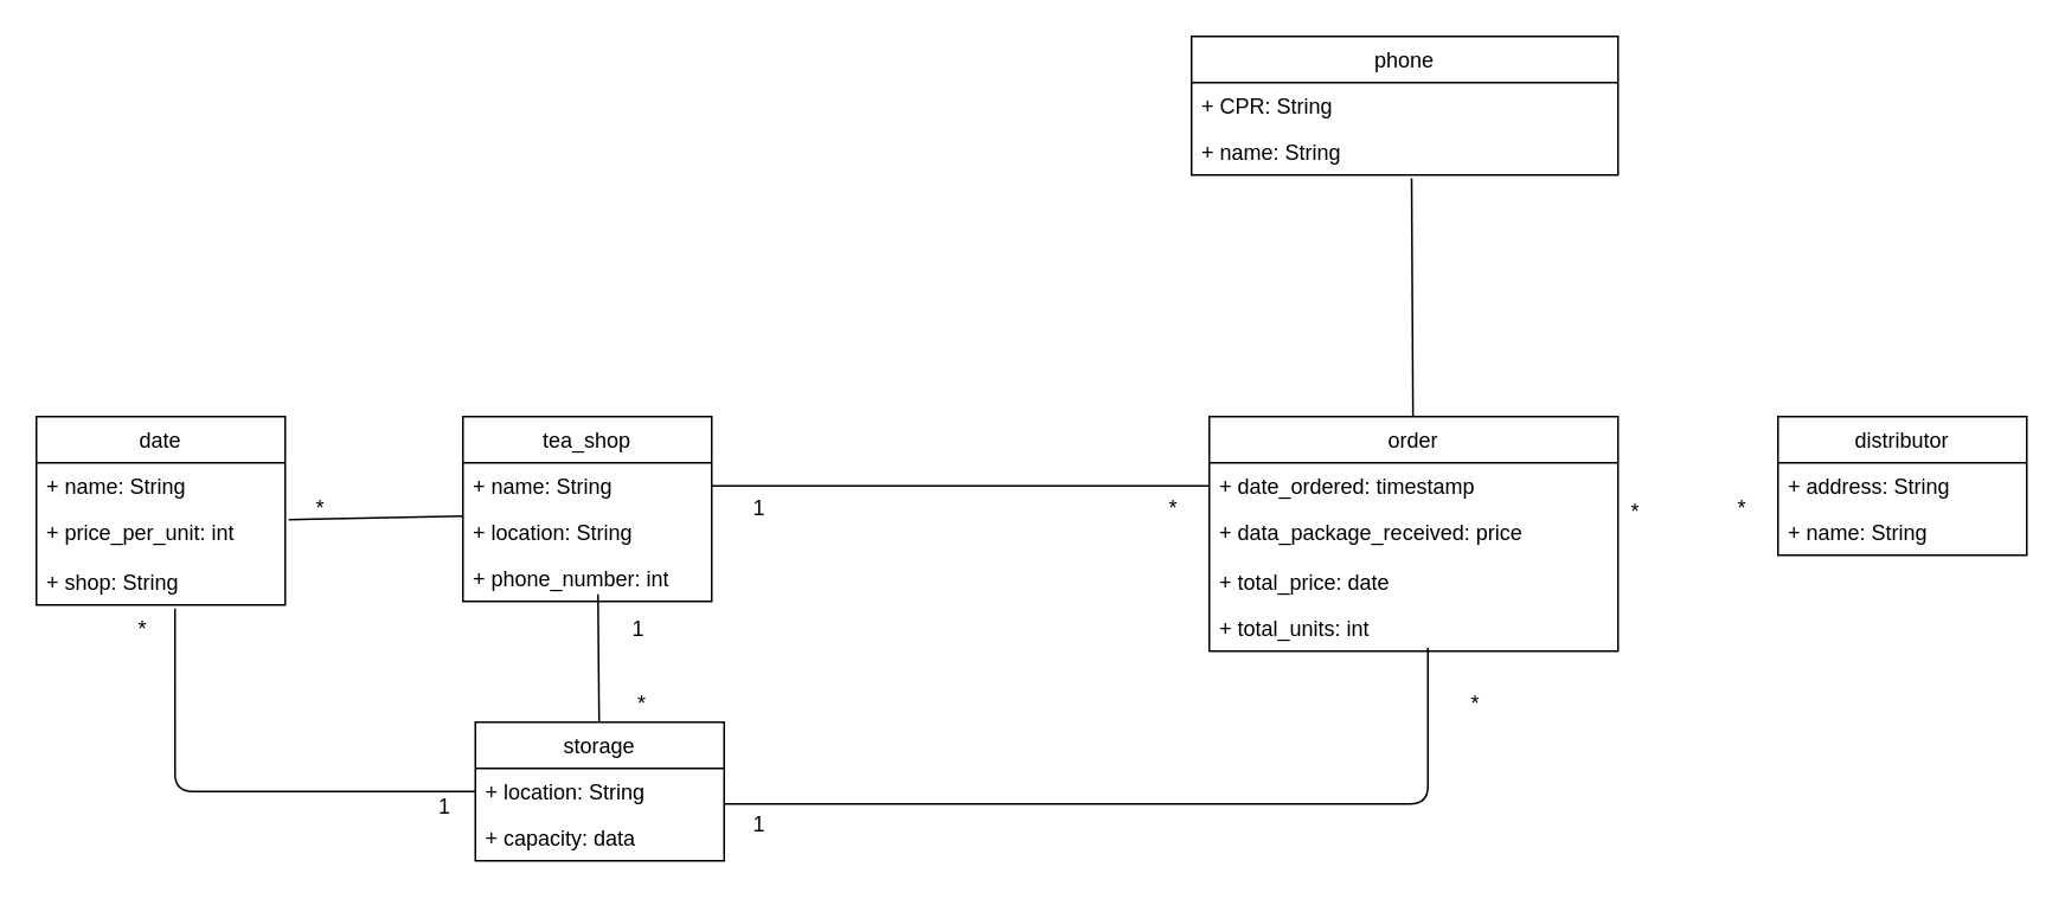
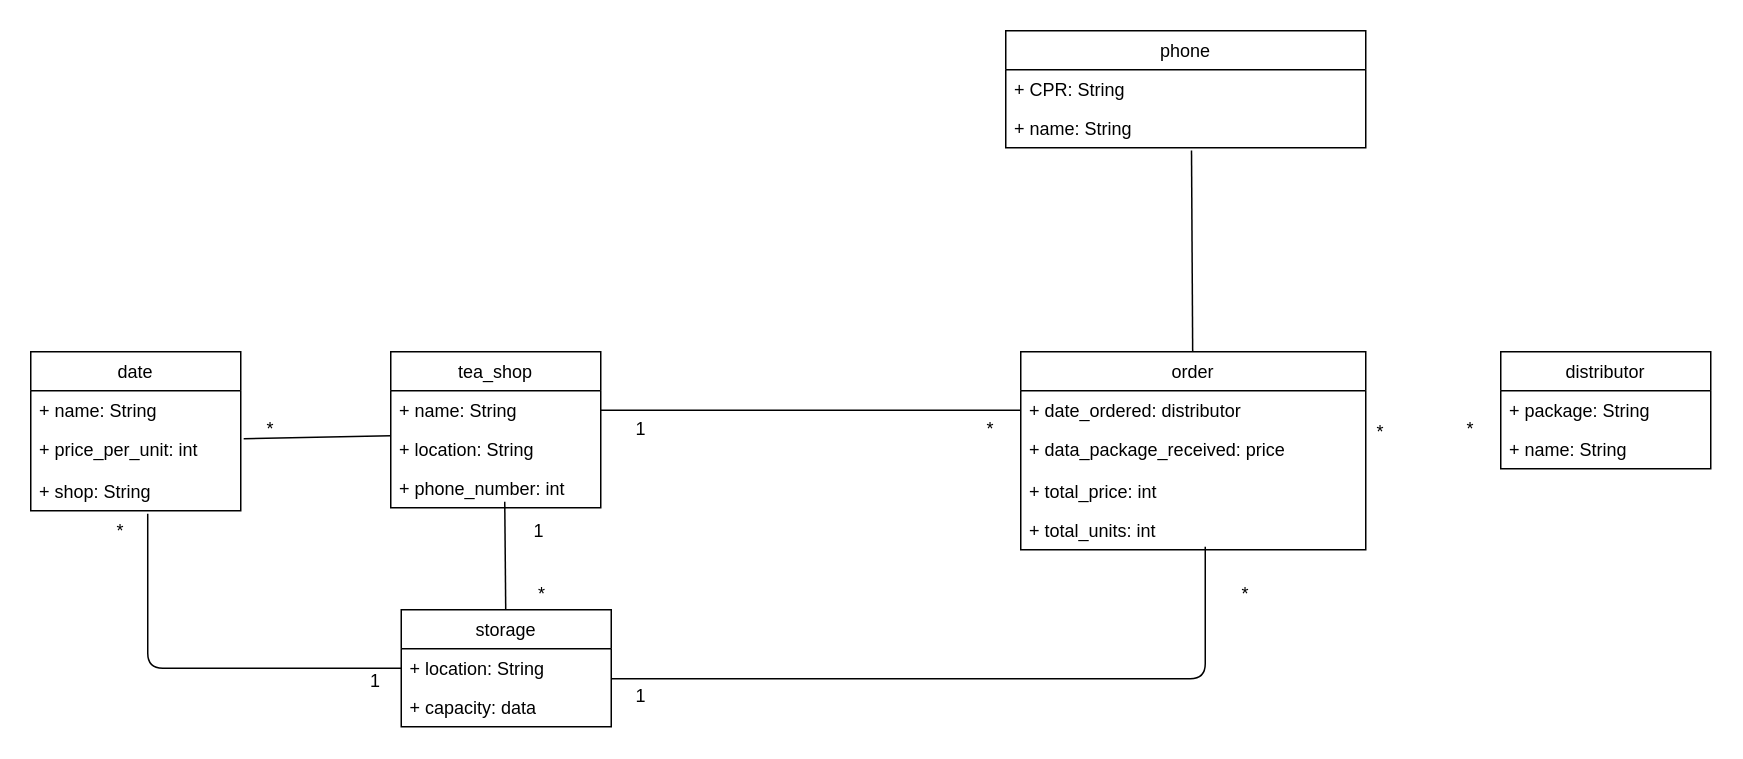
  <mxCell id="0" />
  <mxCell id="1" parent="0" />
  <mxCell id="2" value="distributor" style="swimlane;fontStyle=0;childLayout=stackLayout;horizontal=1;startSize=26;fillColor=none;horizontalStack=0;resizeParent=1;resizeParentMax=0;resizeLast=0;collapsible=1;marginBottom=0;" vertex="1" parent="1"><mxGeometry x="1000" y="234" width="140" height="78" as="geometry" /></mxCell>
- <mxCell id="3" value="+ address: String" style="text;strokeColor=none;fillColor=none;align=left;verticalAlign=top;spacingLeft=4;spacingRight=4;overflow=hidden;rotatable=0;points=[[0,0.5],[1,0.5]];portConstraint=eastwest;" vertex="1" parent="2"><mxGeometry y="26" width="140" height="26" as="geometry" /></mxCell>
+ <mxCell id="3" value="+ package: String" style="text;strokeColor=none;fillColor=none;align=left;verticalAlign=top;spacingLeft=4;spacingRight=4;overflow=hidden;rotatable=0;points=[[0,0.5],[1,0.5]];portConstraint=eastwest;" vertex="1" parent="2"><mxGeometry y="26" width="140" height="26" as="geometry" /></mxCell>
  <mxCell id="4" value="+ name: String" style="text;strokeColor=none;fillColor=none;align=left;verticalAlign=top;spacingLeft=4;spacingRight=4;overflow=hidden;rotatable=0;points=[[0,0.5],[1,0.5]];portConstraint=eastwest;" vertex="1" parent="2"><mxGeometry y="52" width="140" height="26" as="geometry" /></mxCell>
  <mxCell id="5" value="order" style="swimlane;fontStyle=0;childLayout=stackLayout;horizontal=1;startSize=26;fillColor=none;horizontalStack=0;resizeParent=1;resizeParentMax=0;resizeLast=0;collapsible=1;marginBottom=0;" vertex="1" parent="1"><mxGeometry y="234" width="230" height="132" as="geometry" x="680" /></mxCell>
- <mxCell id="6" value="+ date_ordered: timestamp" style="text;strokeColor=none;fillColor=none;align=left;verticalAlign=top;spacingLeft=4;spacingRight=4;overflow=hidden;rotatable=0;points=[[0,0.5],[1,0.5]];portConstraint=eastwest;" vertex="1" parent="5"><mxGeometry y="26" width="230" height="26" as="geometry" /></mxCell>
+ <mxCell id="6" value="+ date_ordered: distributor" style="text;strokeColor=none;fillColor=none;align=left;verticalAlign=top;spacingLeft=4;spacingRight=4;overflow=hidden;rotatable=0;points=[[0,0.5],[1,0.5]];portConstraint=eastwest;" vertex="1" parent="5"><mxGeometry y="26" width="230" height="26" as="geometry" /></mxCell>
  <mxCell id="7" value="+ data_package_received: price" style="text;strokeColor=none;fillColor=none;align=left;verticalAlign=top;spacingLeft=4;spacingRight=4;overflow=hidden;rotatable=0;points=[[0,0.5],[1,0.5]];portConstraint=eastwest;" vertex="1" parent="5"><mxGeometry y="52" width="230" height="28" as="geometry" /></mxCell>
- <mxCell id="8" value="+ total_price: date" style="text;strokeColor=none;fillColor=none;align=left;verticalAlign=top;spacingLeft=4;spacingRight=4;overflow=hidden;rotatable=0;points=[[0,0.5],[1,0.5]];portConstraint=eastwest;" vertex="1" parent="5"><mxGeometry y="80" width="230" height="26" as="geometry" /></mxCell>
+ <mxCell id="8" value="+ total_price: int" style="text;strokeColor=none;fillColor=none;align=left;verticalAlign=top;spacingLeft=4;spacingRight=4;overflow=hidden;rotatable=0;points=[[0,0.5],[1,0.5]];portConstraint=eastwest;" vertex="1" parent="5"><mxGeometry y="80" width="230" height="26" as="geometry" /></mxCell>
  <mxCell id="9" value="+ total_units: int" style="text;strokeColor=none;fillColor=none;align=left;verticalAlign=top;spacingLeft=4;spacingRight=4;overflow=hidden;rotatable=0;points=[[0,0.5],[1,0.5]];portConstraint=eastwest;" vertex="1" parent="5"><mxGeometry y="106" width="230" height="26" as="geometry" /></mxCell>
  <mxCell id="10" value="*" style="text;html=1;strokeColor=none;fillColor=none;align=center;verticalAlign=middle;whiteSpace=wrap;rounded=0;" vertex="1" parent="1"><mxGeometry x="960" y="276" width="40" height="20" as="geometry" /></mxCell>
  <mxCell id="11" value="*" style="text;html=1;strokeColor=none;fillColor=none;align=center;verticalAlign=middle;whiteSpace=wrap;rounded=0;" vertex="1" parent="1"><mxGeometry x="900" y="278" width="40" height="20" as="geometry" /></mxCell>
  <mxCell id="12" value="tea_shop" style="swimlane;fontStyle=0;childLayout=stackLayout;horizontal=1;startSize=26;fillColor=none;horizontalStack=0;resizeParent=1;resizeParentMax=0;resizeLast=0;collapsible=1;marginBottom=0;" vertex="1" parent="1"><mxGeometry x="260" y="234" width="140" height="104" as="geometry" /></mxCell>
  <mxCell id="13" value="+ name: String" style="text;strokeColor=none;fillColor=none;align=left;verticalAlign=top;spacingLeft=4;spacingRight=4;overflow=hidden;rotatable=0;points=[[0,0.5],[1,0.5]];portConstraint=eastwest;" vertex="1" parent="12"><mxGeometry y="26" width="140" height="26" as="geometry" /></mxCell>
  <mxCell id="14" value="+ location: String" style="text;strokeColor=none;fillColor=none;align=left;verticalAlign=top;spacingLeft=4;spacingRight=4;overflow=hidden;rotatable=0;points=[[0,0.5],[1,0.5]];portConstraint=eastwest;" vertex="1" parent="12"><mxGeometry y="52" width="140" height="26" as="geometry" /></mxCell>
  <mxCell id="15" value="+ phone_number: int" style="text;strokeColor=none;fillColor=none;align=left;verticalAlign=top;spacingLeft=4;spacingRight=4;overflow=hidden;rotatable=0;points=[[0,0.5],[1,0.5]];portConstraint=eastwest;" vertex="1" parent="12"><mxGeometry y="78" width="140" height="26" as="geometry" /></mxCell>
  <mxCell id="16" value="storage" style="swimlane;fontStyle=0;childLayout=stackLayout;horizontal=1;startSize=26;fillColor=none;horizontalStack=0;resizeParent=1;resizeParentMax=0;resizeLast=0;collapsible=1;marginBottom=0;" vertex="1" parent="1"><mxGeometry x="267" y="406" width="140" height="78" as="geometry" /></mxCell>
  <mxCell id="17" value="+ location: String" style="text;strokeColor=none;fillColor=none;align=left;verticalAlign=top;spacingLeft=4;spacingRight=4;overflow=hidden;rotatable=0;points=[[0,0.5],[1,0.5]];portConstraint=eastwest;" vertex="1" parent="16"><mxGeometry y="26" width="140" height="26" as="geometry" /></mxCell>
  <mxCell id="18" value="+ capacity: data" style="text;strokeColor=none;fillColor=none;align=left;verticalAlign=top;spacingLeft=4;spacingRight=4;overflow=hidden;rotatable=0;points=[[0,0.5],[1,0.5]];portConstraint=eastwest;" vertex="1" parent="16"><mxGeometry y="52" width="140" height="26" as="geometry" /></mxCell>
  <mxCell id="19" value="" style="endArrow=none;html=1;" edge="1" parent="1" target="16"><mxGeometry width="50" height="50" relative="1" as="geometry"><mxPoint x="336" y="334" as="sourcePoint" /><mxPoint x="195" y="516" as="targetPoint" /></mxGeometry></mxCell>
  <mxCell id="20" value="1" style="text;html=1;strokeColor=none;fillColor=none;align=center;verticalAlign=middle;whiteSpace=wrap;rounded=0;" vertex="1" parent="1"><mxGeometry x="339" y="344" width="40" height="20" as="geometry" /></mxCell>
  <mxCell id="21" value="*" style="text;html=1;strokeColor=none;fillColor=none;align=center;verticalAlign=middle;whiteSpace=wrap;rounded=0;" vertex="1" parent="1"><mxGeometry x="341" y="386" width="40" height="20" as="geometry" /></mxCell>
  <mxCell id="22" value="" style="endArrow=none;html=1;exitX=1;exitY=0.5;exitDx=0;exitDy=0;entryX=0;entryY=0.5;entryDx=0;entryDy=0;" edge="1" parent="1" source="13" target="6"><mxGeometry width="50" height="50" relative="1" as="geometry"><mxPoint x="880" y="544" as="sourcePoint" /><mxPoint x="470" y="273" as="targetPoint" /></mxGeometry></mxCell>
  <mxCell id="23" value="1" style="text;html=1;strokeColor=none;fillColor=none;align=center;verticalAlign=middle;whiteSpace=wrap;rounded=0;" vertex="1" parent="1"><mxGeometry x="407" y="276" width="40" height="20" as="geometry" /></mxCell>
  <mxCell id="24" value="*" style="text;html=1;strokeColor=none;fillColor=none;align=center;verticalAlign=middle;whiteSpace=wrap;rounded=0;" vertex="1" parent="1"><mxGeometry x="640" y="276" width="40" height="20" as="geometry" /></mxCell>
  <mxCell id="25" value="" style="endArrow=none;html=1;exitX=1;exitY=0.769;exitDx=0;exitDy=0;exitPerimeter=0;" edge="1" parent="1" source="17"><mxGeometry width="50" height="50" relative="1" as="geometry"><mxPoint x="880" y="494" as="sourcePoint" /><mxPoint x="803" y="364" as="targetPoint" /><Array as="points"><mxPoint x="803" y="452" /></Array></mxGeometry></mxCell>
  <mxCell id="26" value="date" style="swimlane;fontStyle=0;childLayout=stackLayout;horizontal=1;startSize=26;fillColor=none;horizontalStack=0;resizeParent=1;resizeParentMax=0;resizeLast=0;collapsible=1;marginBottom=0;" vertex="1" parent="1"><mxGeometry x="20" y="234" width="140" height="106" as="geometry" /></mxCell>
  <mxCell id="27" value="+ name: String" style="text;strokeColor=none;fillColor=none;align=left;verticalAlign=top;spacingLeft=4;spacingRight=4;overflow=hidden;rotatable=0;points=[[0,0.5],[1,0.5]];portConstraint=eastwest;" vertex="1" parent="26"><mxGeometry y="26" width="140" height="26" as="geometry" /></mxCell>
  <mxCell id="28" value="+ price_per_unit: int" style="text;strokeColor=none;fillColor=none;align=left;verticalAlign=top;spacingLeft=4;spacingRight=4;overflow=hidden;rotatable=0;points=[[0,0.5],[1,0.5]];portConstraint=eastwest;" vertex="1" parent="26"><mxGeometry y="52" width="140" height="28" as="geometry" /></mxCell>
  <mxCell id="29" value="+ shop: String" style="text;strokeColor=none;fillColor=none;align=left;verticalAlign=top;spacingLeft=4;spacingRight=4;overflow=hidden;rotatable=0;points=[[0,0.5],[1,0.5]];portConstraint=eastwest;" vertex="1" parent="26"><mxGeometry y="80" width="140" height="26" as="geometry" /></mxCell>
  <mxCell id="30" value="*" style="text;html=1;strokeColor=none;fillColor=none;align=center;verticalAlign=middle;whiteSpace=wrap;rounded=0;" vertex="1" parent="1"><mxGeometry x="160" y="276" width="40" height="20" as="geometry" /></mxCell>
  <mxCell id="31" value="" style="endArrow=none;html=1;exitX=1.014;exitY=0.214;exitDx=0;exitDy=0;exitPerimeter=0;" edge="1" parent="1" source="28"><mxGeometry width="50" height="50" relative="1" as="geometry"><mxPoint x="580" y="494" as="sourcePoint" /><mxPoint x="260" y="290" as="targetPoint" /></mxGeometry></mxCell>
  <mxCell id="32" value="" style="endArrow=none;html=1;exitX=0.557;exitY=1.077;exitDx=0;exitDy=0;exitPerimeter=0;entryX=0;entryY=0.5;entryDx=0;entryDy=0;" edge="1" parent="1" source="29" target="17"><mxGeometry width="50" height="50" relative="1" as="geometry"><mxPoint x="580" y="494" as="sourcePoint" /><mxPoint x="630" y="444" as="targetPoint" /><Array as="points"><mxPoint x="98" y="445" /></Array></mxGeometry></mxCell>
  <mxCell id="33" value="*" style="text;html=1;strokeColor=none;fillColor=none;align=center;verticalAlign=middle;whiteSpace=wrap;rounded=0;" vertex="1" parent="1"><mxGeometry x="60" y="344" width="40" height="20" as="geometry" /></mxCell>
  <mxCell id="34" value="1" style="text;html=1;strokeColor=none;fillColor=none;align=center;verticalAlign=middle;whiteSpace=wrap;rounded=0;" vertex="1" parent="1"><mxGeometry x="230" y="444" width="40" height="20" as="geometry" /></mxCell>
  <mxCell id="35" value="1" style="text;html=1;strokeColor=none;fillColor=none;align=center;verticalAlign=middle;whiteSpace=wrap;rounded=0;" vertex="1" parent="1"><mxGeometry x="407" y="454" width="40" height="20" as="geometry" /></mxCell>
  <mxCell id="36" value="*" style="text;html=1;strokeColor=none;fillColor=none;align=center;verticalAlign=middle;whiteSpace=wrap;rounded=0;" vertex="1" parent="1"><mxGeometry x="810" y="386" width="40" height="20" as="geometry" /></mxCell>
  <mxCell id="37" value="phone" style="swimlane;fontStyle=0;childLayout=stackLayout;horizontal=1;startSize=26;fillColor=none;horizontalStack=0;resizeParent=1;resizeParentMax=0;resizeLast=0;collapsible=1;marginBottom=0;" vertex="1" parent="1"><mxGeometry x="670" y="20" width="240" height="78" as="geometry" /></mxCell>
  <mxCell id="38" value="+ CPR: String" style="text;strokeColor=none;fillColor=none;align=left;verticalAlign=top;spacingLeft=4;spacingRight=4;overflow=hidden;rotatable=0;points=[[0,0.5],[1,0.5]];portConstraint=eastwest;" vertex="1" parent="37"><mxGeometry y="26" width="240" height="26" as="geometry" /></mxCell>
  <mxCell id="39" value="+ name: String" style="text;strokeColor=none;fillColor=none;align=left;verticalAlign=top;spacingLeft=4;spacingRight=4;overflow=hidden;rotatable=0;points=[[0,0.5],[1,0.5]];portConstraint=eastwest;" vertex="1" parent="37"><mxGeometry y="52" width="240" height="26" as="geometry" /></mxCell>
  <mxCell id="40" value="" style="endArrow=none;html=1;exitX=0.516;exitY=1.072;exitDx=0;exitDy=0;exitPerimeter=0;" edge="1" parent="1" source="39" target="5"><mxGeometry width="50" height="50" relative="1" as="geometry"><mxPoint x="800" y="94" as="sourcePoint" /><mxPoint x="710" y="214" as="targetPoint" /></mxGeometry></mxCell>
